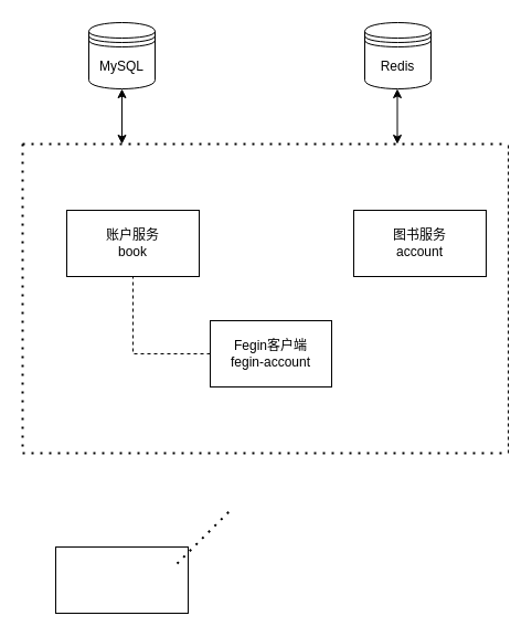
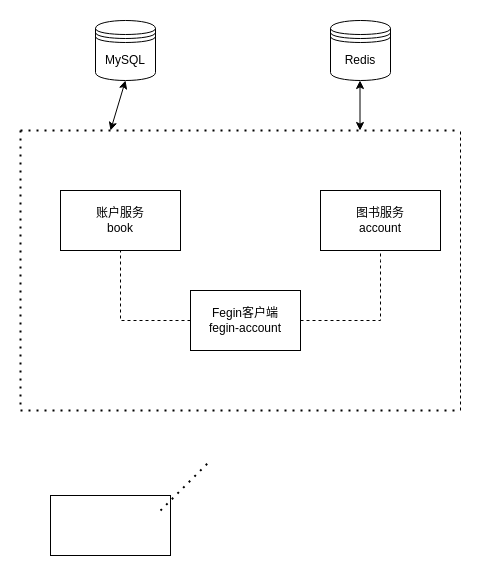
  <mxCell id="0" />
  <mxCell id="1" parent="0" />
  <mxCell id="2" value="账户服务&lt;br&gt;book" style="rounded=0;whiteSpace=wrap;html=1;" vertex="1" parent="1"><mxGeometry x="60" y="190" width="120" height="60" as="geometry" /></mxCell>
  <mxCell id="3" value="图书服务&lt;br&gt;account" style="rounded=0;whiteSpace=wrap;html=1;" vertex="1" parent="1"><mxGeometry x="320" y="190" width="120" height="60" as="geometry" /></mxCell>
  <mxCell id="4" value="Fegin客户端&lt;br&gt;fegin-account" style="rounded=0;whiteSpace=wrap;html=1;" vertex="1" parent="1"><mxGeometry x="190" y="290" width="110" height="60" as="geometry" /></mxCell>
  <mxCell id="5" value="" style="endArrow=none;dashed=1;html=1;rounded=0;entryX=0.5;entryY=1;entryDx=0;entryDy=0;" edge="1" parent="1" target="2"><mxGeometry width="50" height="50" relative="1" as="geometry"><mxPoint x="190" y="320" as="sourcePoint" /><mxPoint x="70" y="260" as="targetPoint" /><Array as="points"><mxPoint x="190" y="320" /><mxPoint x="120" y="320" /></Array></mxGeometry></mxCell>
+ <mxCell id="6" value="" style="endArrow=none;dashed=1;html=1;rounded=0;entryX=0.5;entryY=1;entryDx=0;entryDy=0;exitX=1;exitY=0.5;exitDx=0;exitDy=0;" edge="1" parent="1" source="4" target="3"><mxGeometry width="50" height="50" relative="1" as="geometry"><mxPoint x="310" y="330" as="sourcePoint" /><mxPoint x="368" y="250" as="targetPoint" /><Array as="points"><mxPoint x="380" y="320" /><mxPoint x="380" y="260" /></Array></mxGeometry></mxCell>
  <mxCell id="7" value="" style="rounded=0;whiteSpace=wrap;html=1;" vertex="1" parent="1"><mxGeometry x="50" y="495" width="120" height="60" as="geometry" /></mxCell>
- <mxCell id="8" value="MySQL" style="shape=datastore;whiteSpace=wrap;html=1;" vertex="1" parent="1"><mxGeometry x="80" y="20" width="60" height="60" as="geometry" /></mxCell>
+ <mxCell id="8" value="MySQL" style="shape=datastore;whiteSpace=wrap;html=1;" vertex="1" parent="1"><mxGeometry x="95" y="20" width="60" height="60" as="geometry" /></mxCell>
  <mxCell id="9" value="Redis" style="shape=datastore;whiteSpace=wrap;html=1;" vertex="1" parent="1"><mxGeometry x="330" y="20" width="60" height="60" as="geometry" /></mxCell>
  <mxCell id="10" value="" style="endArrow=none;dashed=1;html=1;dashPattern=1 3;strokeWidth=2;rounded=0;" edge="1" parent="1"><mxGeometry width="50" height="50" relative="1" as="geometry"><mxPoint x="160" y="510" as="sourcePoint" /><mxPoint x="210" y="460" as="targetPoint" /></mxGeometry></mxCell>
  <mxCell id="11" value="" style="endArrow=none;dashed=1;html=1;dashPattern=1 3;strokeWidth=2;rounded=0;" edge="1" parent="1"><mxGeometry width="50" height="50" relative="1" as="geometry"><mxPoint x="20" y="130" as="sourcePoint" /><mxPoint x="460" y="130" as="targetPoint" /></mxGeometry></mxCell>
  <mxCell id="12" value="" style="endArrow=none;dashed=1;html=1;dashPattern=1 3;strokeWidth=2;rounded=0;" edge="1" parent="1"><mxGeometry width="50" height="50" relative="1" as="geometry"><mxPoint x="20" y="130" as="sourcePoint" /><mxPoint x="20" y="410" as="targetPoint" /><Array as="points" /></mxGeometry></mxCell>
  <mxCell id="13" value="" style="endArrow=none;dashed=1;html=1;dashPattern=1 3;strokeWidth=2;rounded=0;" edge="1" parent="1"><mxGeometry width="50" height="50" relative="1" as="geometry"><mxPoint x="20" y="410" as="sourcePoint" /><mxPoint x="460" y="410" as="targetPoint" /><Array as="points"><mxPoint x="260" y="410" /></Array></mxGeometry></mxCell>
  <mxCell id="14" value="" style="endArrow=none;dashed=1;html=1;rounded=0;" edge="1" parent="1"><mxGeometry width="50" height="50" relative="1" as="geometry"><mxPoint x="460" y="410" as="sourcePoint" /><mxPoint x="460" y="130" as="targetPoint" /></mxGeometry></mxCell>
  <mxCell id="15" value="" style="endArrow=classic;startArrow=classic;html=1;rounded=0;entryX=0.5;entryY=1;entryDx=0;entryDy=0;" edge="1" parent="1" target="8"><mxGeometry width="50" height="50" relative="1" as="geometry"><mxPoint x="110" y="130" as="sourcePoint" /><mxPoint x="330" y="210" as="targetPoint" /><Array as="points" /></mxGeometry></mxCell>
  <mxCell id="16" value="" style="endArrow=classic;startArrow=classic;html=1;rounded=0;entryX=0.5;entryY=1;entryDx=0;entryDy=0;" edge="1" parent="1"><mxGeometry width="50" height="50" relative="1" as="geometry"><mxPoint x="359.5" y="130" as="sourcePoint" /><mxPoint x="359.5" y="80" as="targetPoint" /><Array as="points" /></mxGeometry></mxCell>
